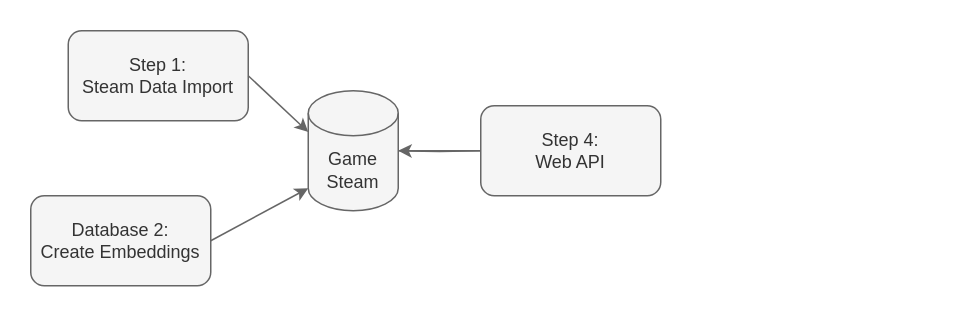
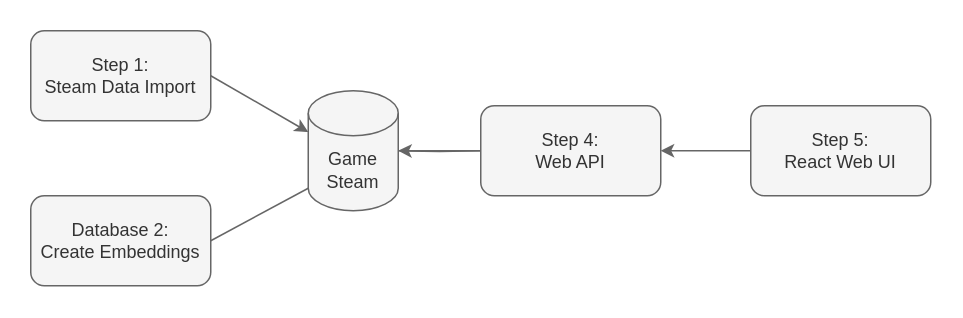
  <mxCell id="0" />
  <mxCell id="1" parent="0" />
  <mxCell id="2" value="Game Steam" style="shape=cylinder3;whiteSpace=wrap;html=1;boundedLbl=1;backgroundOutline=1;size=15;fillColor=#f5f5f5;fontColor=#333333;strokeColor=#666666;" vertex="1" parent="1"><mxGeometry x="205" y="60" width="60" height="80" as="geometry" /></mxCell>
- <mxCell id="3" value="Step 1:&lt;br&gt;Steam Data Import" style="rounded=1;whiteSpace=wrap;html=1;fillColor=#f5f5f5;fontColor=#333333;strokeColor=#666666;" vertex="1" parent="1"><mxGeometry x="45" y="20" width="120" height="60" as="geometry" /></mxCell>
+ <mxCell id="3" value="Step 1:&lt;br&gt;Steam Data Import" style="rounded=1;whiteSpace=wrap;html=1;fillColor=#f5f5f5;fontColor=#333333;strokeColor=#666666;" vertex="1" parent="1"><mxGeometry x="20" y="20" width="120" height="60" as="geometry" /></mxCell>
  <mxCell id="4" value="Database 2:&lt;br&gt;Create Embeddings" style="rounded=1;whiteSpace=wrap;html=1;fillColor=#f5f5f5;fontColor=#333333;strokeColor=#666666;" vertex="1" parent="1"><mxGeometry x="20" y="130" width="120" height="60" as="geometry" /></mxCell>
  <mxCell id="5" value="" style="endArrow=classic;html=1;rounded=0;exitX=1;exitY=0.5;exitDx=0;exitDy=0;entryX=0;entryY=0;entryDx=0;entryDy=27.5;entryPerimeter=0;fillColor=#f5f5f5;strokeColor=#666666;" edge="1" parent="1" source="3" target="2"><mxGeometry width="50" height="50" relative="1" as="geometry"><mxPoint x="180" y="300" as="sourcePoint" /><mxPoint x="230" y="250" as="targetPoint" /></mxGeometry></mxCell>
- <mxCell id="6" value="" style="endArrow=classic;html=1;rounded=0;exitX=1;exitY=0.5;exitDx=0;exitDy=0;entryX=0;entryY=1;entryDx=0;entryDy=-15;entryPerimeter=0;fillColor=#f5f5f5;strokeColor=#666666;" edge="1" parent="1" source="4" target="2"><mxGeometry width="50" height="50" relative="1" as="geometry"><mxPoint x="150" y="260" as="sourcePoint" /><mxPoint x="200" y="210" as="targetPoint" /></mxGeometry></mxCell>
+ <mxCell id="6" value="" style="endArrow=none;html=1;rounded=0;exitX=1;exitY=0.5;exitDx=0;exitDy=0;entryX=0;entryY=1;entryDx=0;entryDy=-15;entryPerimeter=0;fillColor=#f5f5f5;strokeColor=#666666;" edge="1" parent="1" source="4" target="2"><mxGeometry width="50" height="50" relative="1" as="geometry"><mxPoint x="150" y="260" as="sourcePoint" /><mxPoint x="200" y="210" as="targetPoint" /></mxGeometry></mxCell>
  <mxCell id="7" value="" style="edgeStyle=orthogonalEdgeStyle;rounded=0;orthogonalLoop=1;jettySize=auto;html=1;fillColor=#f5f5f5;strokeColor=#666666;" edge="1" parent="1" target="2"><mxGeometry relative="1" as="geometry"><mxPoint x="320" y="100" as="sourcePoint" /></mxGeometry></mxCell>
  <mxCell id="8" value="Step 4:&lt;br&gt;Web API" style="rounded=1;whiteSpace=wrap;html=1;fillColor=#f5f5f5;fontColor=#333333;strokeColor=#666666;" vertex="1" parent="1"><mxGeometry x="320" y="70" width="120" height="60" as="geometry" /></mxCell>
  <mxCell id="9" value="" style="endArrow=none;html=1;rounded=0;exitX=1;exitY=0.5;exitDx=0;exitDy=0;exitPerimeter=0;endFill=0;fillColor=#f5f5f5;strokeColor=#666666;" edge="1" parent="1" source="2"><mxGeometry width="50" height="50" relative="1" as="geometry"><mxPoint x="260" y="290" as="sourcePoint" /><mxPoint x="320" y="100" as="targetPoint" /></mxGeometry></mxCell>
+ <mxCell id="10" value="Step 5:&lt;br&gt;React Web UI" style="rounded=1;whiteSpace=wrap;html=1;fillColor=#f5f5f5;fontColor=#333333;strokeColor=#666666;" vertex="1" parent="1"><mxGeometry x="500" y="70" width="120" height="60" as="geometry" /></mxCell>
+ <mxCell id="11" value="" style="endArrow=classic;html=1;rounded=0;exitX=0;exitY=0.5;exitDx=0;exitDy=0;entryX=1;entryY=0.5;entryDx=0;entryDy=0;fillColor=#f5f5f5;strokeColor=#666666;" edge="1" parent="1" source="10" target="8"><mxGeometry width="50" height="50" relative="1" as="geometry"><mxPoint x="520" y="230" as="sourcePoint" /><mxPoint x="570" y="180" as="targetPoint" /></mxGeometry></mxCell>
